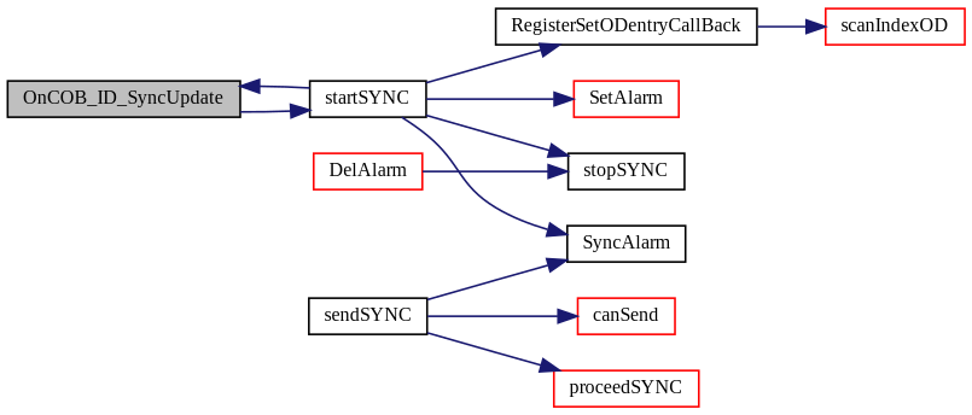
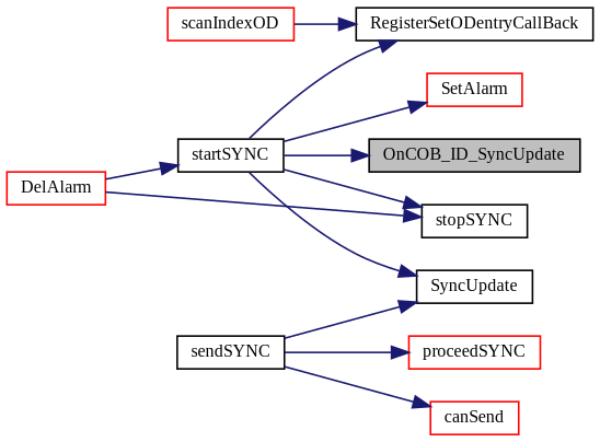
  digraph {
    fontname="Liberation Serif"
    rankdir=LR
    node [color=black fillcolor=white fontname="Liberation Serif" fontsize=10 shape=record style=filled]
    edge [color=midnightblue fontname="Liberation Serif" fontsize=10 labelfontname="FreeSans.ttf" labelfontsize=10 style=solid]
    n1 [fillcolor=grey75 fontcolor=black height=0.2 label=OnCOB_ID_SyncUpdate width=0.4]
    n2 [height=0.2 label=startSYNC width=0.4]
    n3 [height=0.2 label=RegisterSetODentryCallBack width=0.4]
    n4 [color=red height=0.2 label=SetAlarm width=0.4]
    n5 [height=0.2 label=stopSYNC width=0.4]
-   n6 [height=0.2 label=SyncAlarm width=0.4]
+   n6 [height=0.2 label=SyncUpdate width=0.4]
    n7 [color=red height=0.2 label=scanIndexOD width=0.4]
    n8 [color=red height=0.2 label=DelAlarm width=0.4]
    n9 [height=0.2 label=sendSYNC width=0.4]
    n10 [color=red height=0.2 label=canSend width=0.4]
    n11 [color=red height=0.2 label=proceedSYNC width=0.4]
-   n1 -> n2
+   n8 -> n2
    n2 -> n1
    n2 -> n3
    n2 -> n4
    n2 -> n5
    n2 -> n6
-   n3 -> n7
+   n7 -> n3
    n8 -> n5
    n9 -> n6
    n9 -> n10
    n9 -> n11
  }
